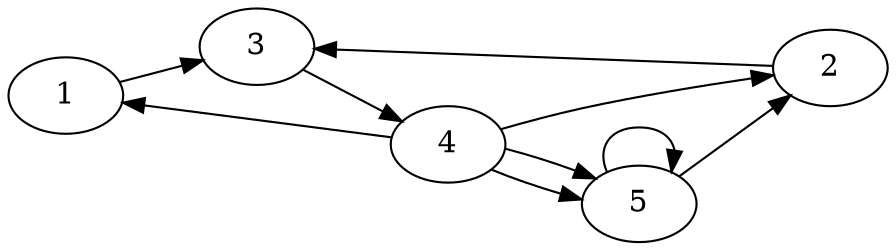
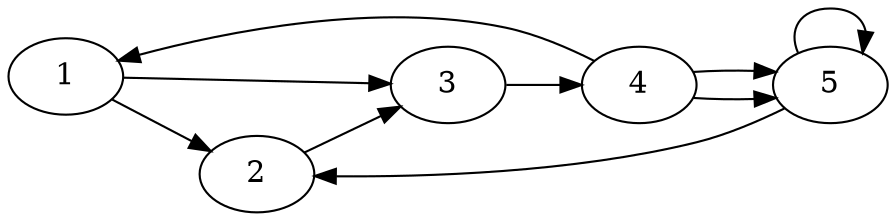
  digraph {
    rankdir=LR
    1
    2
    3
    4
    5
-   4 -> 2
+   1 -> 2
    1 -> 3
    2 -> 3
    3 -> 4
    4 -> 1
    4 -> 5
    4 -> 5
    5 -> 2
    5 -> 5
  }
